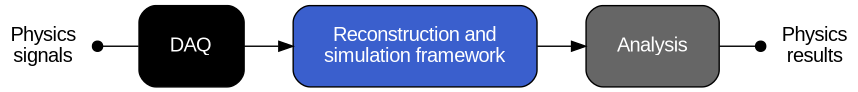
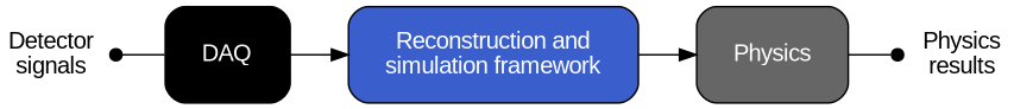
  digraph {
    fontsize=10
    rankdir=LR
    ranksep=0
    node [fillcolor=black fontcolor=white fontname=Arial margin="0.3,0.15" shape=box style="filled,rounded"]
    signals [height=0.8 shape=point width=0.1]
    DAQ [height=0.8]
    n3 [fillcolor=royalblue3 height=0.8 label="Reconstruction and\nsimulation framework"]
    results [height=0.8 shape=point width=0.1]
    n5 [fillcolor=gray40 fontcolor=black height=0.8 label="Physics\nresults" margin="0,0" penwidth=0 style=nofill]
-   Analysis [fillcolor=gray40 height=0.8]
-   n7 [fillcolor=gray40 fontcolor=black height=0.8 label="Physics\nsignals" margin="0,0" penwidth=0 style=nofill]
+   Analysis [fillcolor=gray40 height=0.8 label=Physics]
+   n7 [fillcolor=gray40 fontcolor=black height=0.8 label="Detector\nsignals" margin="0,0" penwidth=0 style=nofill]
    signals -> DAQ [arrowhead=none minlen=3]
    DAQ -> n3 [minlen=4]
    n3 -> Analysis [minlen=4]
    results -> n5 [style=invis]
    Analysis -> results [arrowhead=none minlen=3]
    n7 -> signals [style=invis]
  }
